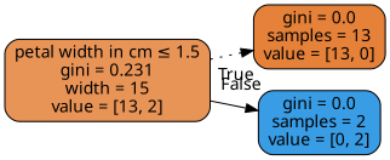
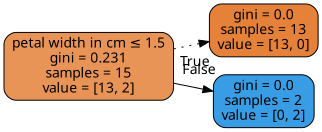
  digraph {
    rankdir=LR
    fontname="Noto Sans"
    node [color=black fontname="Noto Sans" shape=box style="filled, rounded"]
    edge [fontname="Noto Sans" labeldistance=2.5]
-   n1 [fillcolor="#e99457" label=<petal width in cm &le; 1.5<br/>gini = 0.231<br/>width = 15<br/>value = [13, 2]>]
+   n1 [fillcolor="#e99457" label=<petal width in cm &le; 1.5<br/>gini = 0.231<br/>samples = 15<br/>value = [13, 2]>]
    n2 [fillcolor="#e58139" label=<gini = 0.0<br/>samples = 13<br/>value = [13, 0]>]
    n3 [fillcolor="#399de5" label=<gini = 0.0<br/>samples = 2<br/>value = [0, 2]>]
    n1 -> n2 [headlabel=True labelangle=45 style=dotted]
    n1 -> n3 [headlabel=False labelangle=-45 style=solid]
  }
